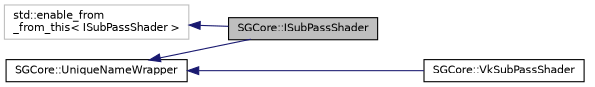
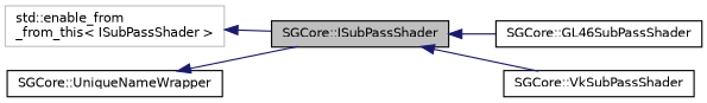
  digraph {
    rankdir=LR
    node [color=black fillcolor=white fontname=Helvetica fontsize=10 shape=record style=filled]
    edge [color=midnightblue dir=back fontname=Helvetica fontsize=10 labelfontname=Helvetica labelfontsize=10 style=solid]
    n1 [fillcolor=grey75 fontcolor=black height=0.2 label="SGCore::ISubPassShader" width=0.4]
+   n2 [height=0.2 label="SGCore::GL46SubPassShader" width=0.4]
    n3 [height=0.2 label="SGCore::VkSubPassShader" width=0.4]
    n4 [height=0.2 label="SGCore::UniqueNameWrapper" width=0.4]
    n5 [color=grey75 height=0.2 label="std::enable_from\l_from_this\< ISubPassShader \>" width=0.4]
-   n4 -> n3
+   n1 -> n2
+   n1 -> n3
    n4 -> n1
    n5 -> n1
  }
